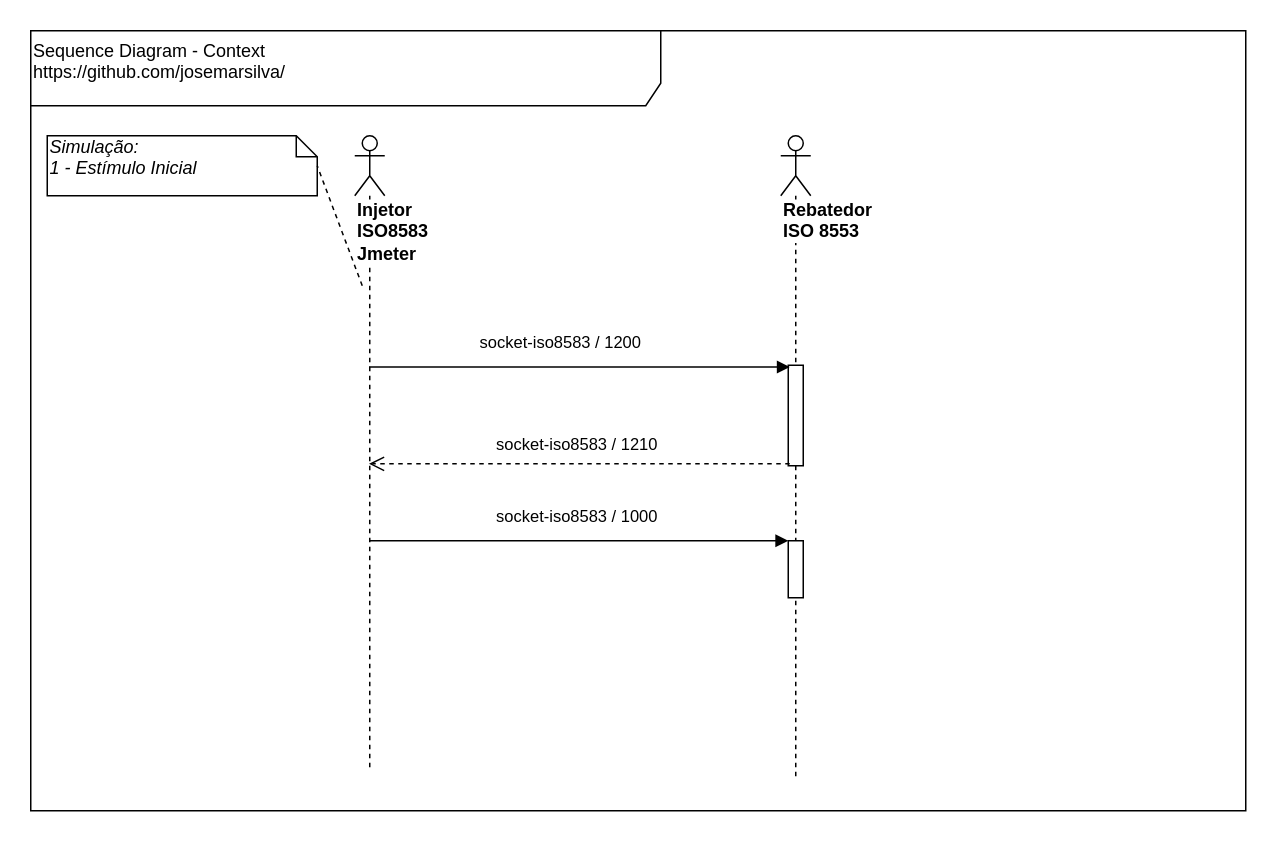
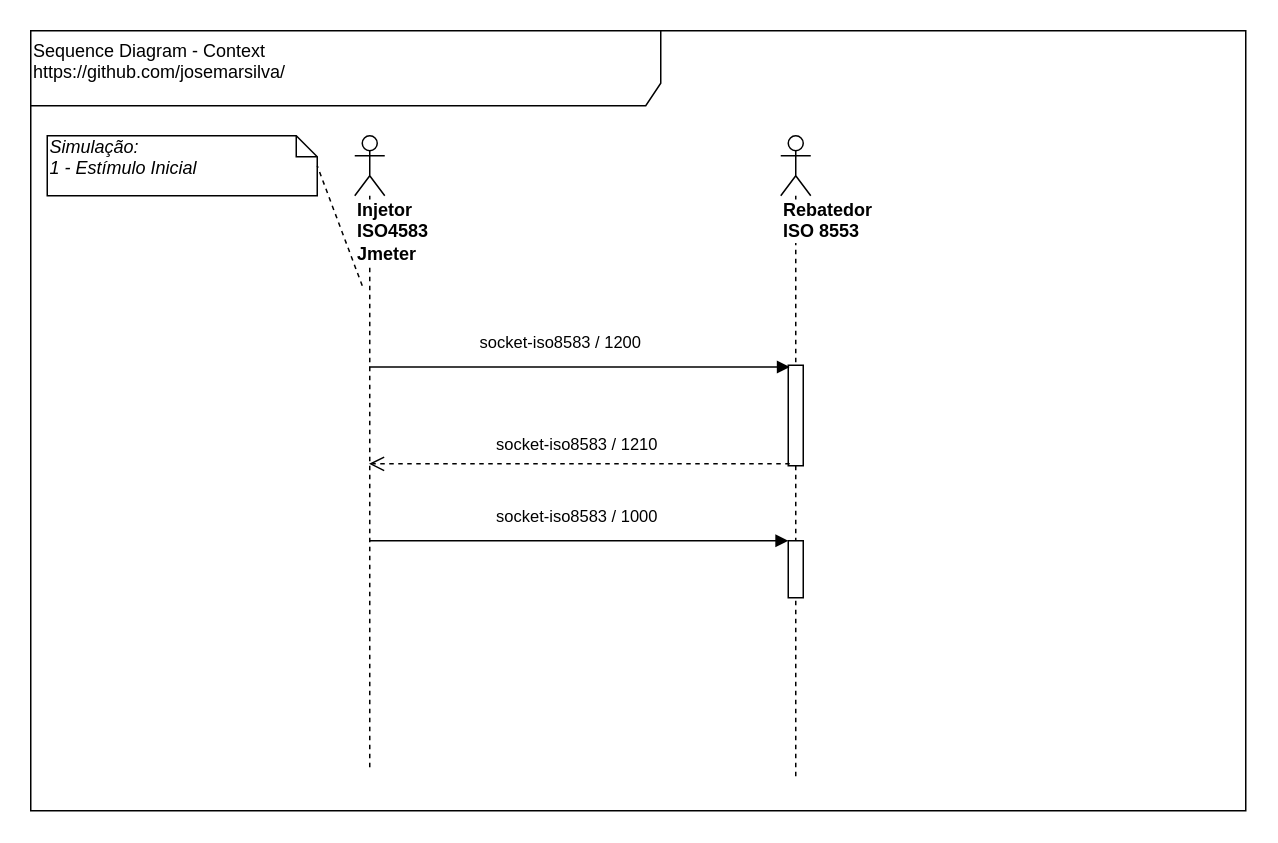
  <mxCell id="0" />
  <mxCell id="1" parent="0" />
  <mxCell id="2" value="&lt;div&gt;&lt;/div&gt;Sequence Diagram - Context&lt;br&gt;https://github.com/josemarsilva/&lt;div&gt;&lt;br&gt;&lt;/div&gt;" style="shape=umlFrame;whiteSpace=wrap;html=1;width=420;height=50;verticalAlign=top;align=left;" vertex="1" parent="1"><mxGeometry x="20" y="20" width="810" height="520" as="geometry" /></mxCell>
- <mxCell id="3" value="&lt;span&gt;Injetor&amp;nbsp;&lt;br&gt;ISO8583&lt;br&gt;&lt;/span&gt;Jmeter&lt;span&gt;&lt;br&gt;&lt;/span&gt;" style="shape=umlLifeline;participant=umlActor;perimeter=lifelinePerimeter;whiteSpace=wrap;html=1;container=1;collapsible=0;recursiveResize=0;verticalAlign=top;spacingTop=36;labelBackgroundColor=#ffffff;outlineConnect=0;align=left;fontStyle=1" parent="1" vertex="1"><mxGeometry x="236" y="90" width="20" height="423" as="geometry" /></mxCell>
+ <mxCell id="3" value="&lt;span&gt;Injetor&amp;nbsp;&lt;br&gt;ISO4583&lt;br&gt;&lt;/span&gt;Jmeter&lt;span&gt;&lt;br&gt;&lt;/span&gt;" style="shape=umlLifeline;participant=umlActor;perimeter=lifelinePerimeter;whiteSpace=wrap;html=1;container=1;collapsible=0;recursiveResize=0;verticalAlign=top;spacingTop=36;labelBackgroundColor=#ffffff;outlineConnect=0;align=left;fontStyle=1" parent="1" vertex="1"><mxGeometry x="236" y="90" width="20" height="423" as="geometry" /></mxCell>
  <mxCell id="4" value="Rebatedor&lt;br&gt;ISO 8553" style="shape=umlLifeline;participant=umlActor;perimeter=lifelinePerimeter;whiteSpace=wrap;html=1;container=1;collapsible=0;recursiveResize=0;verticalAlign=top;spacingTop=36;labelBackgroundColor=#ffffff;outlineConnect=0;align=left;fontStyle=1" parent="1" vertex="1"><mxGeometry x="520" y="90" width="20" height="430" as="geometry" /></mxCell>
  <mxCell id="5" value="" style="html=1;points=[];perimeter=orthogonalPerimeter;" parent="4" vertex="1"><mxGeometry x="5" y="153" width="10" height="67" as="geometry" /></mxCell>
  <mxCell id="6" value="" style="html=1;points=[];perimeter=orthogonalPerimeter;" parent="4" vertex="1"><mxGeometry x="5" y="270" width="10" height="38" as="geometry" /></mxCell>
  <mxCell id="7" value="socket-iso8583 / 1200" style="html=1;verticalAlign=bottom;endArrow=block;entryX=0.1;entryY=0.017;entryPerimeter=0;" parent="1" source="3" target="5" edge="1"><mxGeometry x="-0.091" y="7" relative="1" as="geometry"><mxPoint x="263" y="244" as="sourcePoint" /><mxPoint x="1251" y="306" as="targetPoint" /><mxPoint as="offset" /></mxGeometry></mxCell>
  <mxCell id="8" value="socket-iso8583 / 1210" style="html=1;verticalAlign=bottom;endArrow=open;dashed=1;endSize=8;exitX=0.1;exitY=0.981;exitPerimeter=0;" parent="1" source="5" target="3" edge="1"><mxGeometry x="0.016" y="-4" relative="1" as="geometry"><mxPoint x="245.5" y="743" as="targetPoint" /><mxPoint as="offset" /><mxPoint x="525" y="743" as="sourcePoint" /></mxGeometry></mxCell>
  <mxCell id="9" value="socket-iso8583 / 1000" style="html=1;verticalAlign=bottom;endArrow=block;entryX=0;entryY=0;" parent="1" target="6" edge="1" source="3"><mxGeometry x="-0.016" y="7" relative="1" as="geometry"><mxPoint x="301" y="360" as="sourcePoint" /><mxPoint as="offset" /></mxGeometry></mxCell>
  <mxCell id="10" value="&lt;span&gt;Simulação:&lt;/span&gt;&lt;br&gt;1 - Estímulo Inicial" style="shape=note;whiteSpace=wrap;html=1;size=14;verticalAlign=top;align=left;spacingTop=-6;fontStyle=2" parent="1" vertex="1"><mxGeometry x="31" y="90" width="180" height="40" as="geometry" /></mxCell>
  <mxCell id="11" value="" style="html=1;verticalAlign=bottom;endArrow=none;dashed=1;endSize=8;endFill=0;entryX=1;entryY=0.5;" parent="1" target="10" edge="1"><mxGeometry relative="1" as="geometry"><mxPoint x="241" y="190" as="sourcePoint" /><mxPoint x="-89" y="200" as="targetPoint" /></mxGeometry></mxCell>
